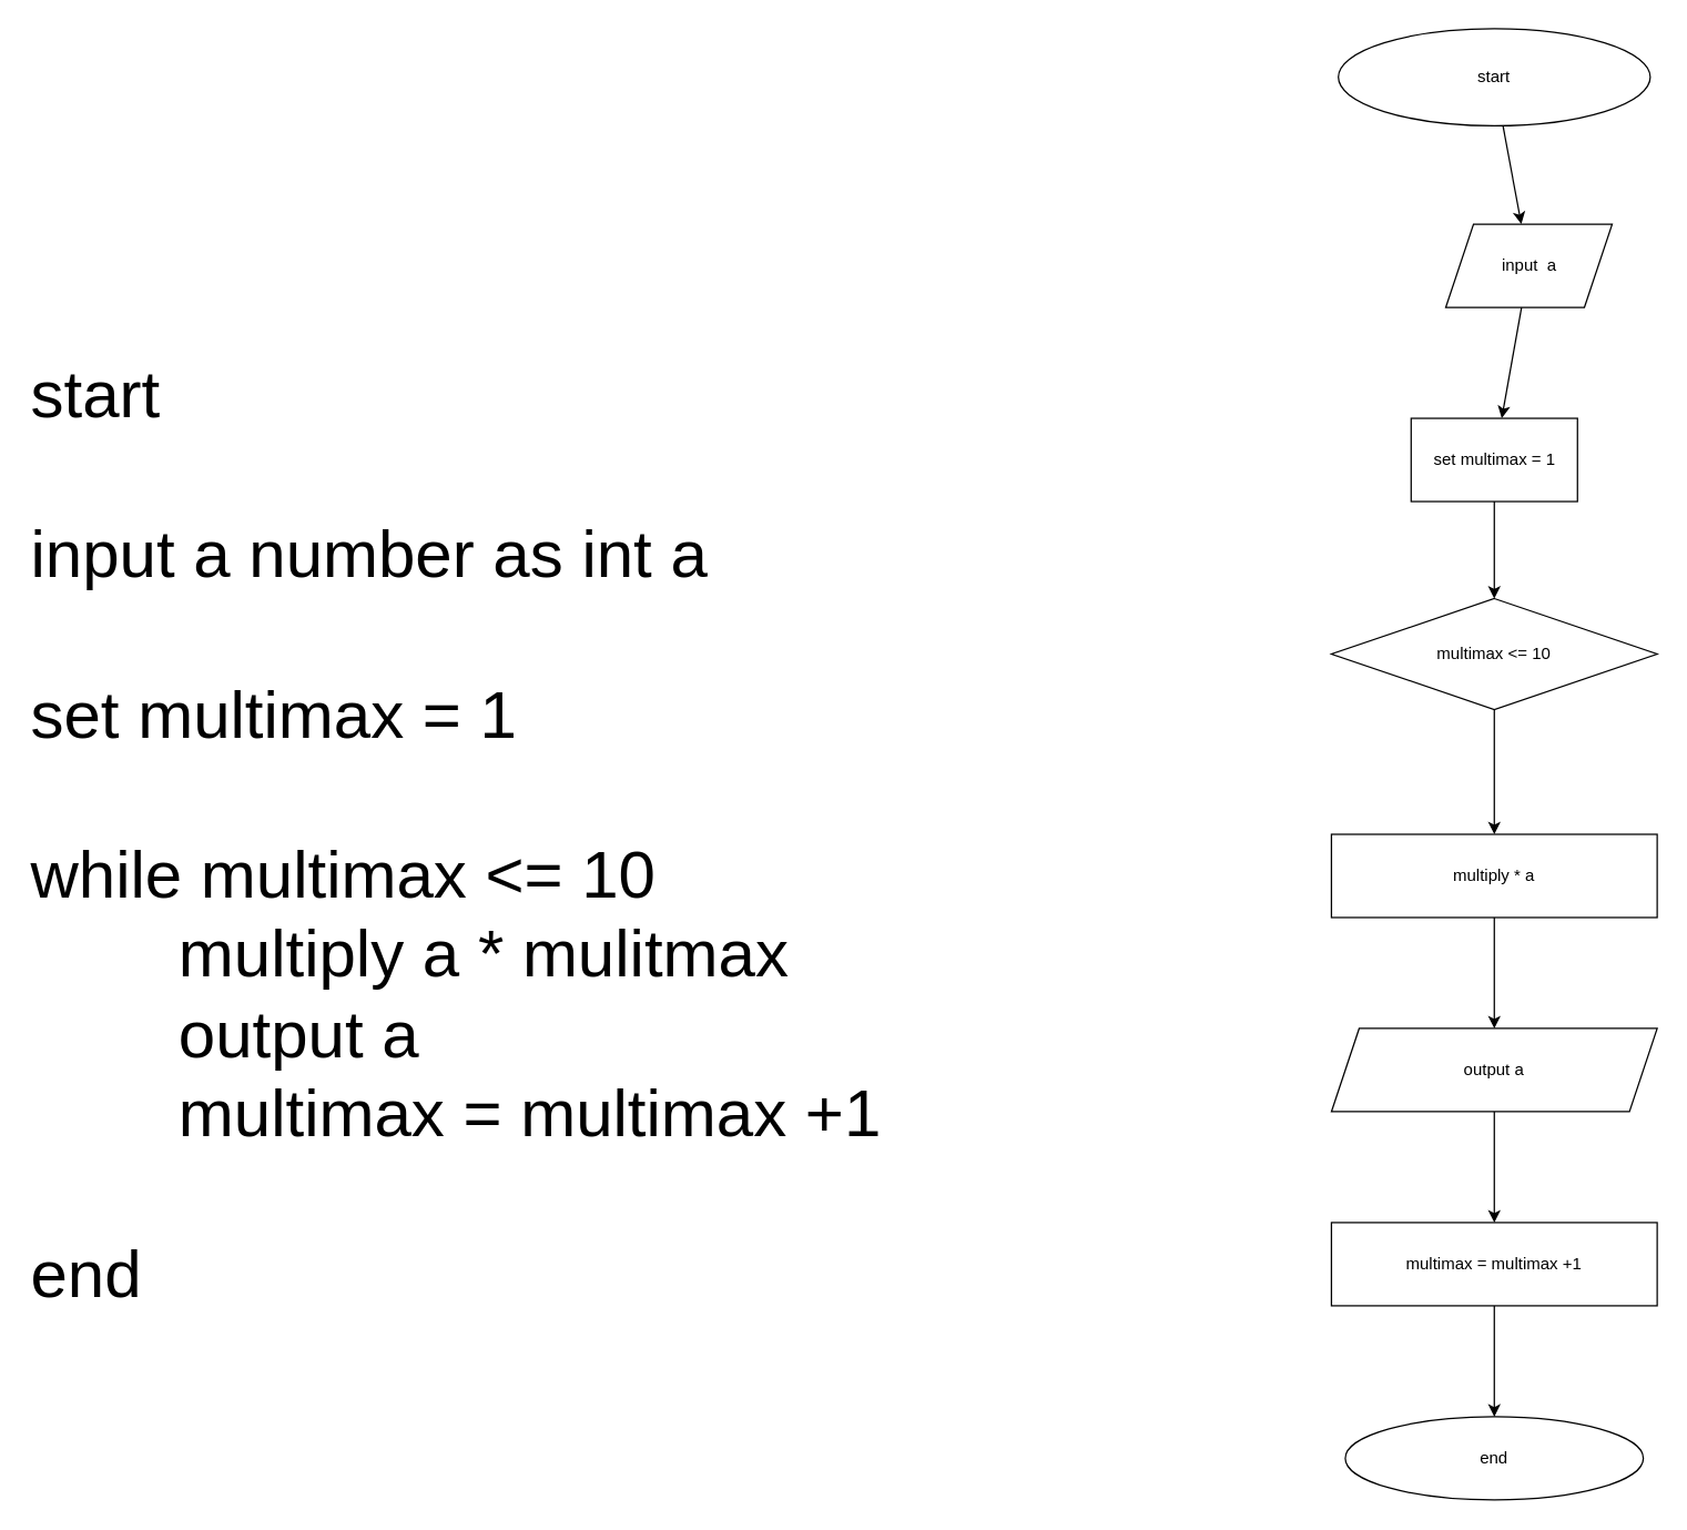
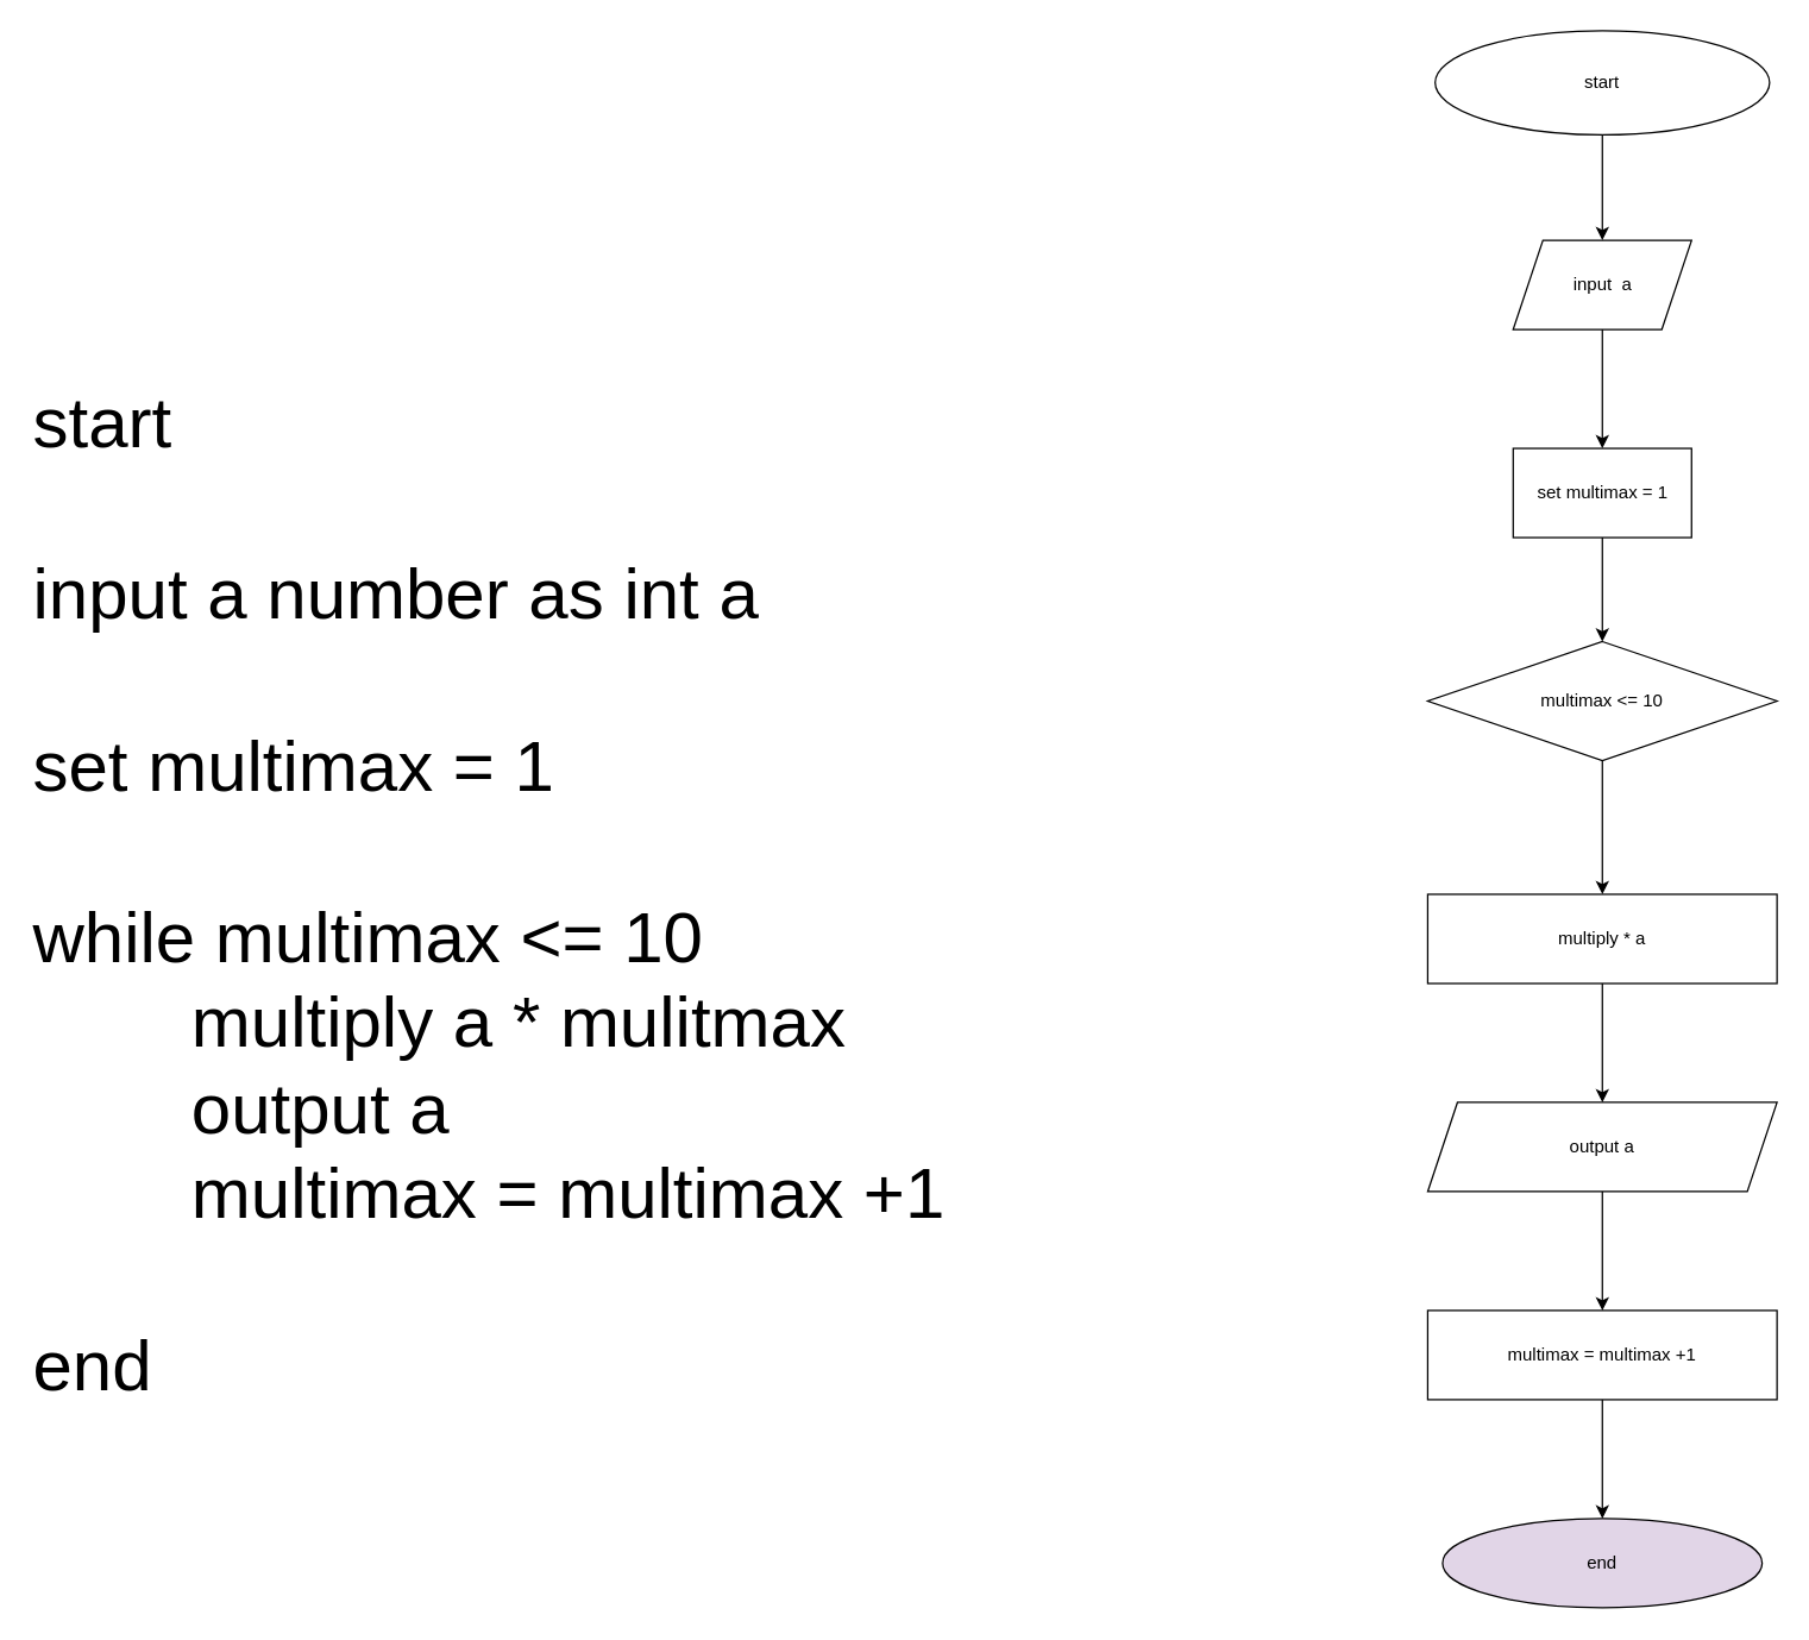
  <mxCell id="0" />
  <mxCell id="1" parent="0" />
  <mxCell id="2" value="&lt;div style=&quot;font-size: 48px&quot;&gt;&lt;span style=&quot;font-size: 48px&quot;&gt;start&lt;/span&gt;&lt;/div&gt;&lt;div style=&quot;font-size: 48px&quot;&gt;&lt;br style=&quot;font-size: 48px&quot;&gt;&lt;/div&gt;&lt;div style=&quot;font-size: 48px&quot;&gt;&lt;span style=&quot;font-size: 48px&quot;&gt;input a number as int a&lt;/span&gt;&lt;/div&gt;&lt;div style=&quot;font-size: 48px&quot;&gt;&lt;span style=&quot;font-size: 48px&quot;&gt;&lt;br&gt;&lt;/span&gt;&lt;/div&gt;&lt;div style=&quot;font-size: 48px&quot;&gt;&lt;span style=&quot;font-size: 48px&quot;&gt;set multimax = 1&lt;/span&gt;&lt;/div&gt;&lt;div style=&quot;font-size: 48px&quot;&gt;&lt;span style=&quot;font-size: 48px&quot;&gt;&lt;br&gt;&lt;/span&gt;&lt;/div&gt;&lt;div style=&quot;font-size: 48px&quot;&gt;&lt;span style=&quot;font-size: 48px&quot;&gt;while multimax &amp;lt;= 10&lt;/span&gt;&lt;/div&gt;&lt;div style=&quot;font-size: 48px&quot;&gt;&lt;span style=&quot;font-size: 48px&quot;&gt;&lt;span&gt;&#09;&lt;/span&gt;&lt;span style=&quot;white-space: pre&quot;&gt;&#09;&lt;/span&gt;multiply a * mulitmax&lt;br&gt;&lt;/span&gt;&lt;/div&gt;&lt;div style=&quot;font-size: 48px&quot;&gt;&lt;span style=&quot;font-size: 48px&quot;&gt;&lt;span style=&quot;white-space: pre&quot;&gt;&#09;&lt;/span&gt;output a&lt;br&gt;&lt;/span&gt;&lt;/div&gt;&lt;div style=&quot;font-size: 48px&quot;&gt;&lt;span style=&quot;font-size: 48px&quot;&gt;&lt;span&gt;&#09;&lt;/span&gt;&lt;span style=&quot;white-space: pre&quot;&gt;&#09;&lt;/span&gt;multimax = multimax +1&lt;br&gt;&lt;/span&gt;&lt;/div&gt;&lt;div style=&quot;font-size: 48px&quot;&gt;&lt;span style=&quot;font-size: 48px&quot;&gt;&lt;span&gt;&#09;&lt;/span&gt;&lt;/span&gt;&lt;/div&gt;&lt;div style=&quot;font-size: 48px&quot;&gt;&lt;span style=&quot;font-size: 48px&quot;&gt;&lt;br&gt;&lt;/span&gt;&lt;/div&gt;&lt;div style=&quot;font-size: 48px&quot;&gt;&lt;span style=&quot;font-size: 48px&quot;&gt;end&lt;/span&gt;&lt;/div&gt;&lt;div style=&quot;font-size: 48px&quot;&gt;&lt;span style=&quot;font-size: 48px&quot;&gt;&lt;br style=&quot;font-size: 48px&quot;&gt;&lt;/span&gt;&lt;/div&gt;" style="text;html=1;strokeColor=none;fillColor=none;align=left;verticalAlign=middle;whiteSpace=wrap;rounded=0;fontSize=48;" parent="1" vertex="1"><mxGeometry x="20" y="450" width="680" height="359.81" as="geometry" /></mxCell>
  <mxCell id="3" value="multiplication table" style="text;html=1;align=left;verticalAlign=middle;resizable=0;points=[];autosize=1;strokeColor=none;fillColor=none;fontSize=48;fontColor=#FFFFFF;labelBackgroundColor=default;" parent="1" vertex="1"><mxGeometry x="30.002" y="60" width="410" height="60" as="geometry" /></mxCell>
  <mxCell id="4" value="" style="group" vertex="1" connectable="0" parent="1"><mxGeometry x="960" y="20" width="235" height="1061" as="geometry" /></mxCell>
  <mxCell id="5" value="start" style="ellipse;whiteSpace=wrap;html=1;" vertex="1" parent="4"><mxGeometry x="5" width="225" height="70" as="geometry" /></mxCell>
- <mxCell id="6" value="input&amp;nbsp; a" style="shape=parallelogram;perimeter=parallelogramPerimeter;whiteSpace=wrap;html=1;fixedSize=1;" vertex="1" parent="4"><mxGeometry x="82.5" y="141" width="120" height="60" as="geometry" /></mxCell>
+ <mxCell id="6" value="input&amp;nbsp; a" style="shape=parallelogram;perimeter=parallelogramPerimeter;whiteSpace=wrap;html=1;fixedSize=1;" vertex="1" parent="4"><mxGeometry x="57.5" y="141" width="120" height="60" as="geometry" /></mxCell>
  <mxCell id="7" value="" style="edgeStyle=none;html=1;" edge="1" parent="4" source="5" target="6"><mxGeometry relative="1" as="geometry" /></mxCell>
  <mxCell id="8" value="set multimax = 1" style="whiteSpace=wrap;html=1;" vertex="1" parent="4"><mxGeometry x="57.5" y="281" width="120" height="60" as="geometry" /></mxCell>
  <mxCell id="9" value="" style="edgeStyle=none;html=1;" edge="1" parent="4" source="6" target="8"><mxGeometry relative="1" as="geometry" /></mxCell>
  <mxCell id="10" value="multimax &amp;lt;= 10" style="rhombus;whiteSpace=wrap;html=1;" vertex="1" parent="4"><mxGeometry y="411" width="235" height="80" as="geometry" /></mxCell>
  <mxCell id="11" value="" style="edgeStyle=none;html=1;" edge="1" parent="4" source="8" target="10"><mxGeometry relative="1" as="geometry" /></mxCell>
  <mxCell id="12" value="multiply * a" style="whiteSpace=wrap;html=1;" vertex="1" parent="4"><mxGeometry y="581" width="235" height="60" as="geometry" /></mxCell>
  <mxCell id="13" value="" style="edgeStyle=none;html=1;" edge="1" parent="4" source="10" target="12"><mxGeometry relative="1" as="geometry" /></mxCell>
  <mxCell id="14" value="output a" style="shape=parallelogram;perimeter=parallelogramPerimeter;whiteSpace=wrap;html=1;fixedSize=1;" vertex="1" parent="4"><mxGeometry y="721" width="235" height="60" as="geometry" /></mxCell>
  <mxCell id="15" value="" style="edgeStyle=none;html=1;" edge="1" parent="4" source="12" target="14"><mxGeometry relative="1" as="geometry" /></mxCell>
  <mxCell id="16" value="multimax = multimax +1" style="whiteSpace=wrap;html=1;" vertex="1" parent="4"><mxGeometry y="861" width="235" height="60" as="geometry" /></mxCell>
  <mxCell id="17" value="" style="edgeStyle=none;html=1;" edge="1" parent="4" source="14" target="16"><mxGeometry relative="1" as="geometry" /></mxCell>
- <mxCell id="18" value="end" style="ellipse;whiteSpace=wrap;html=1;" vertex="1" parent="4"><mxGeometry x="10" y="1001" width="215" height="60" as="geometry" /></mxCell>
+ <mxCell id="18" value="end" style="ellipse;whiteSpace=wrap;html=1;fillColor=#e1d5e7;" vertex="1" parent="4"><mxGeometry x="10" y="1001" width="215" height="60" as="geometry" /></mxCell>
  <mxCell id="19" value="" style="edgeStyle=none;html=1;" edge="1" parent="4" source="16" target="18"><mxGeometry relative="1" as="geometry" /></mxCell>
